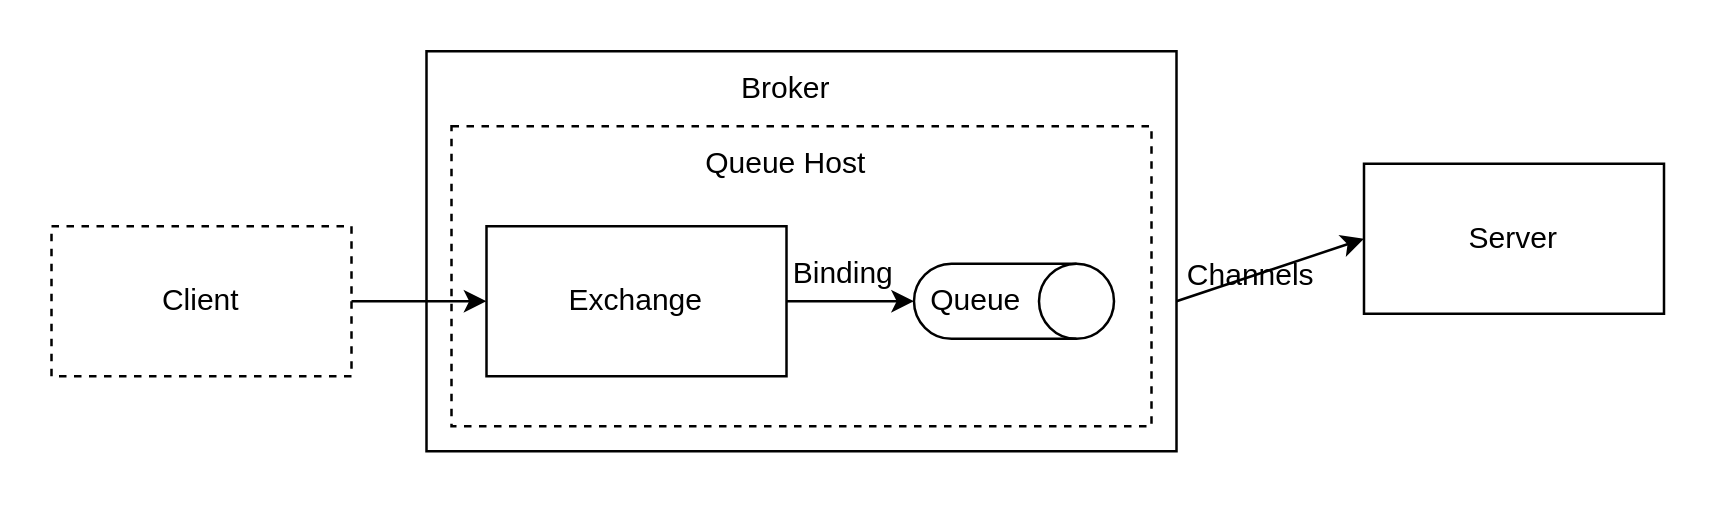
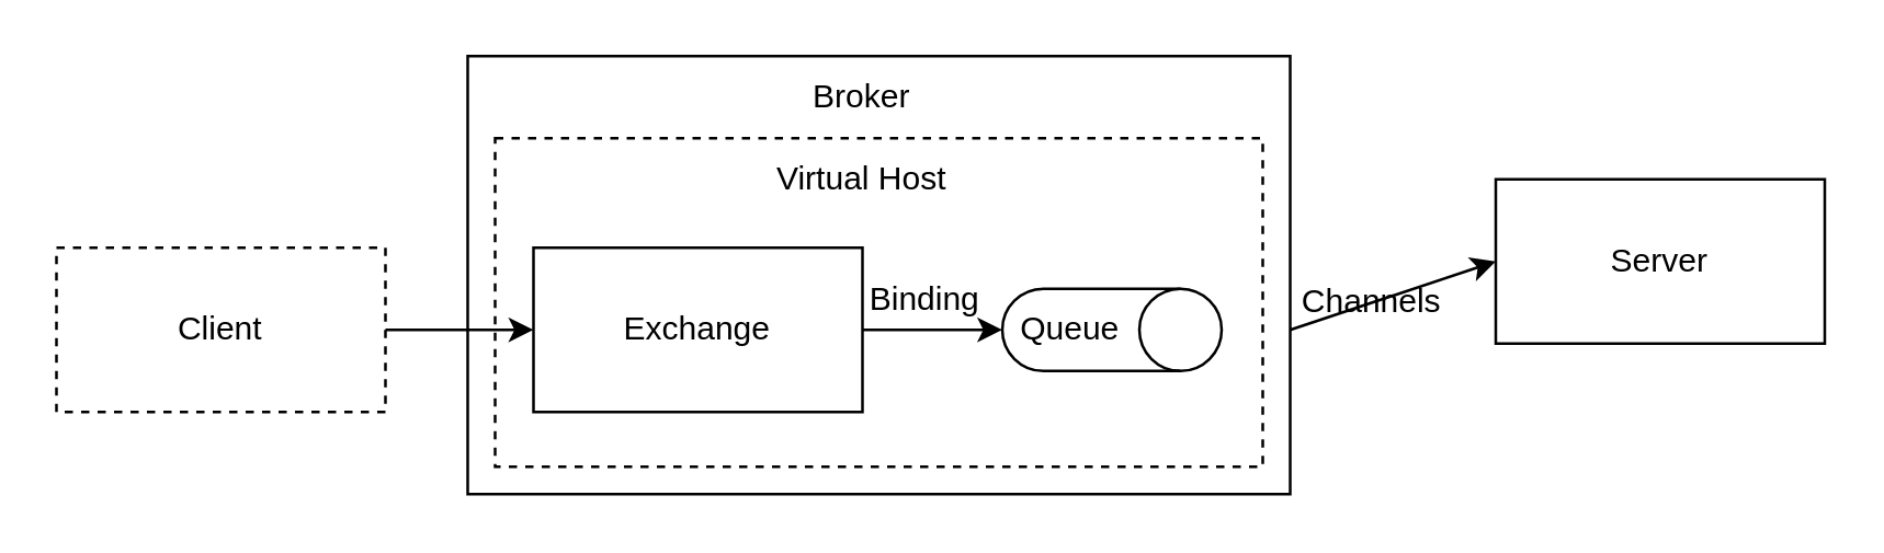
  <mxCell id="0" />
  <mxCell id="1" parent="0" />
  <mxCell id="2" value="Client" style="rounded=0;whiteSpace=wrap;html=1;dashed=1;" vertex="1" parent="1"><mxGeometry x="20" y="90" width="120" height="60" as="geometry" /></mxCell>
  <mxCell id="3" value="" style="rounded=0;whiteSpace=wrap;html=1;" vertex="1" parent="1"><mxGeometry x="170" y="20" width="300" height="160" as="geometry" /></mxCell>
  <mxCell id="4" value="" style="rounded=0;whiteSpace=wrap;html=1;dashed=1;" vertex="1" parent="1"><mxGeometry x="180" y="50" width="280" height="120" as="geometry" /></mxCell>
  <mxCell id="5" value="Exchange" style="rounded=0;whiteSpace=wrap;html=1;" vertex="1" parent="1"><mxGeometry x="194" y="90" width="120" height="60" as="geometry" /></mxCell>
  <mxCell id="6" value="Broker" style="text;html=1;strokeColor=none;fillColor=none;align=center;verticalAlign=middle;whiteSpace=wrap;rounded=0;" vertex="1" parent="1"><mxGeometry x="284" y="20" width="60" height="30" as="geometry" /></mxCell>
- <mxCell id="7" value="Queue Host" style="text;html=1;strokeColor=none;fillColor=none;align=center;verticalAlign=middle;whiteSpace=wrap;rounded=0;" vertex="1" parent="1"><mxGeometry x="279" y="50" width="70" height="30" as="geometry" /></mxCell>
+ <mxCell id="7" value="Virtual Host" style="text;html=1;strokeColor=none;fillColor=none;align=center;verticalAlign=middle;whiteSpace=wrap;rounded=0;" vertex="1" parent="1"><mxGeometry x="279" y="50" width="70" height="30" as="geometry" /></mxCell>
  <mxCell id="8" value="" style="shape=cylinder3;whiteSpace=wrap;html=1;boundedLbl=1;backgroundOutline=1;size=15;rotation=90;" vertex="1" parent="1"><mxGeometry x="390" y="80" width="30" height="80" as="geometry" /></mxCell>
  <mxCell id="9" value="Queue" style="text;html=1;strokeColor=none;fillColor=none;align=center;verticalAlign=middle;whiteSpace=wrap;rounded=0;" vertex="1" parent="1"><mxGeometry x="360" y="105" width="60" height="30" as="geometry" /></mxCell>
  <mxCell id="10" value="" style="endArrow=classic;html=1;rounded=0;exitX=1;exitY=0.5;exitDx=0;exitDy=0;" edge="1" parent="1" source="5"><mxGeometry width="50" height="50" relative="1" as="geometry"><mxPoint x="270" y="300" as="sourcePoint" /><mxPoint x="365" y="120" as="targetPoint" /></mxGeometry></mxCell>
  <mxCell id="11" value="" style="endArrow=classic;html=1;rounded=0;exitX=1;exitY=0.5;exitDx=0;exitDy=0;entryX=0;entryY=0.5;entryDx=0;entryDy=0;" edge="1" parent="1" source="2" target="5"><mxGeometry width="50" height="50" relative="1" as="geometry"><mxPoint x="130" y="230" as="sourcePoint" /><mxPoint x="180" y="180" as="targetPoint" /></mxGeometry></mxCell>
  <mxCell id="12" value="Server" style="rounded=0;whiteSpace=wrap;html=1;" vertex="1" parent="1"><mxGeometry x="545" y="65" width="120" height="60" as="geometry" /></mxCell>
  <mxCell id="13" value="" style="endArrow=classic;html=1;rounded=0;entryX=0;entryY=0.5;entryDx=0;entryDy=0;" edge="1" parent="1" target="12"><mxGeometry width="50" height="50" relative="1" as="geometry"><mxPoint x="470" y="120" as="sourcePoint" /><mxPoint x="510" y="100" as="targetPoint" /></mxGeometry></mxCell>
  <mxCell id="14" value="Binding" style="text;html=1;strokeColor=none;fillColor=none;align=center;verticalAlign=middle;whiteSpace=wrap;rounded=0;" vertex="1" parent="1"><mxGeometry x="310" y="94" width="54" height="30" as="geometry" /></mxCell>
  <mxCell id="15" value="Channels" style="text;html=1;strokeColor=none;fillColor=none;align=center;verticalAlign=middle;whiteSpace=wrap;rounded=0;" vertex="1" parent="1"><mxGeometry x="470" y="95" width="60" height="30" as="geometry" /></mxCell>
